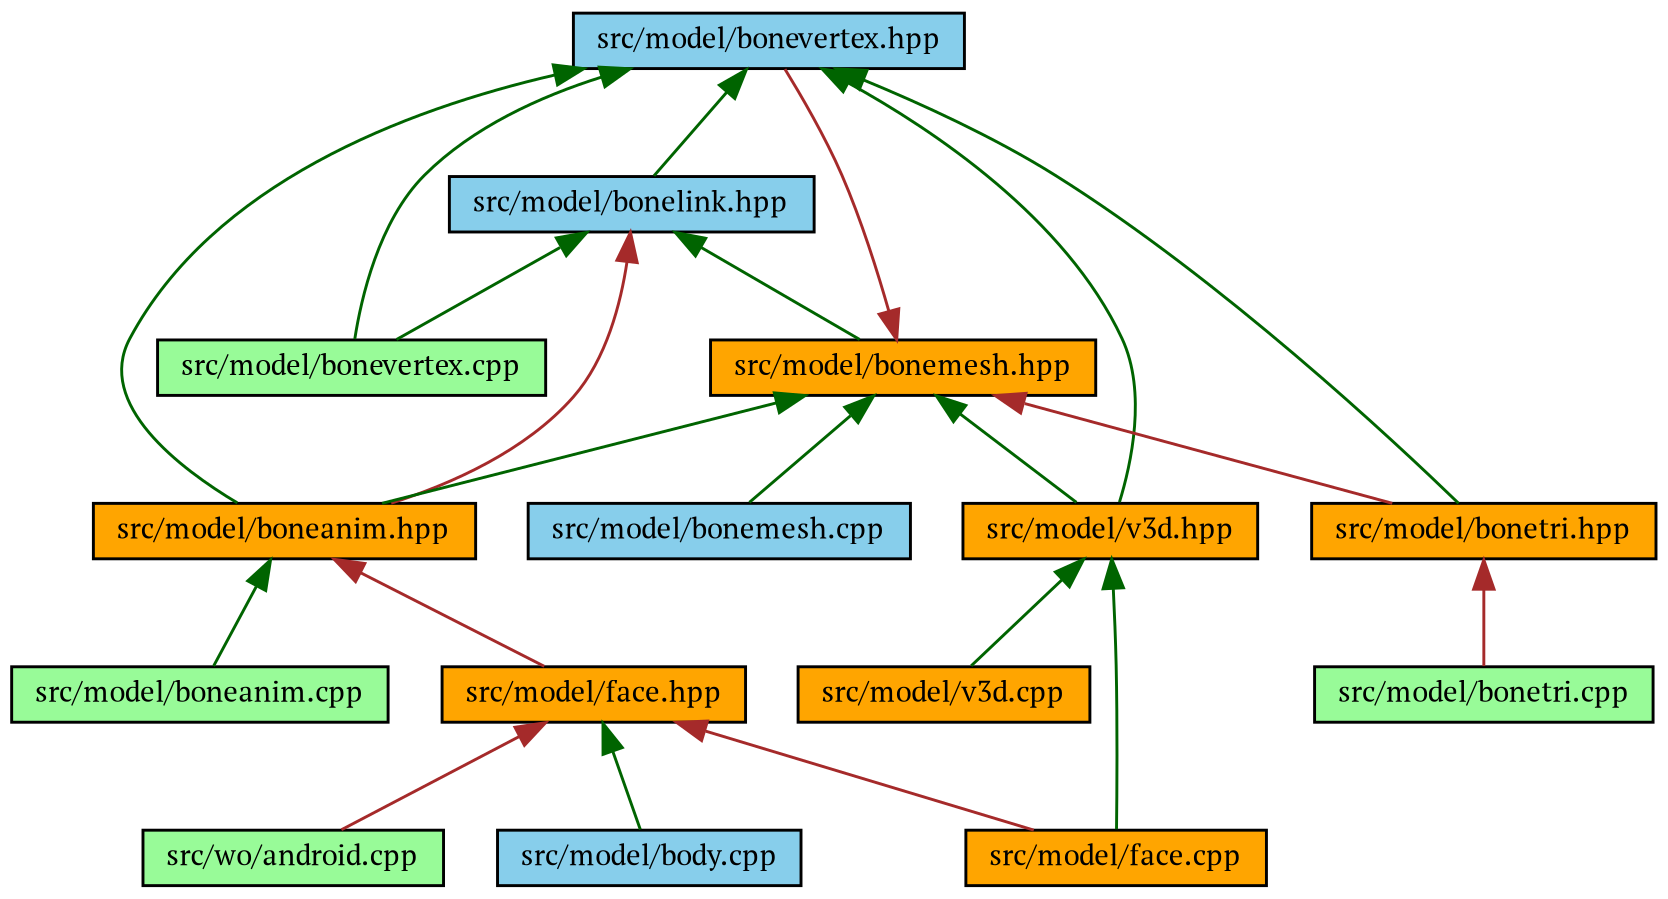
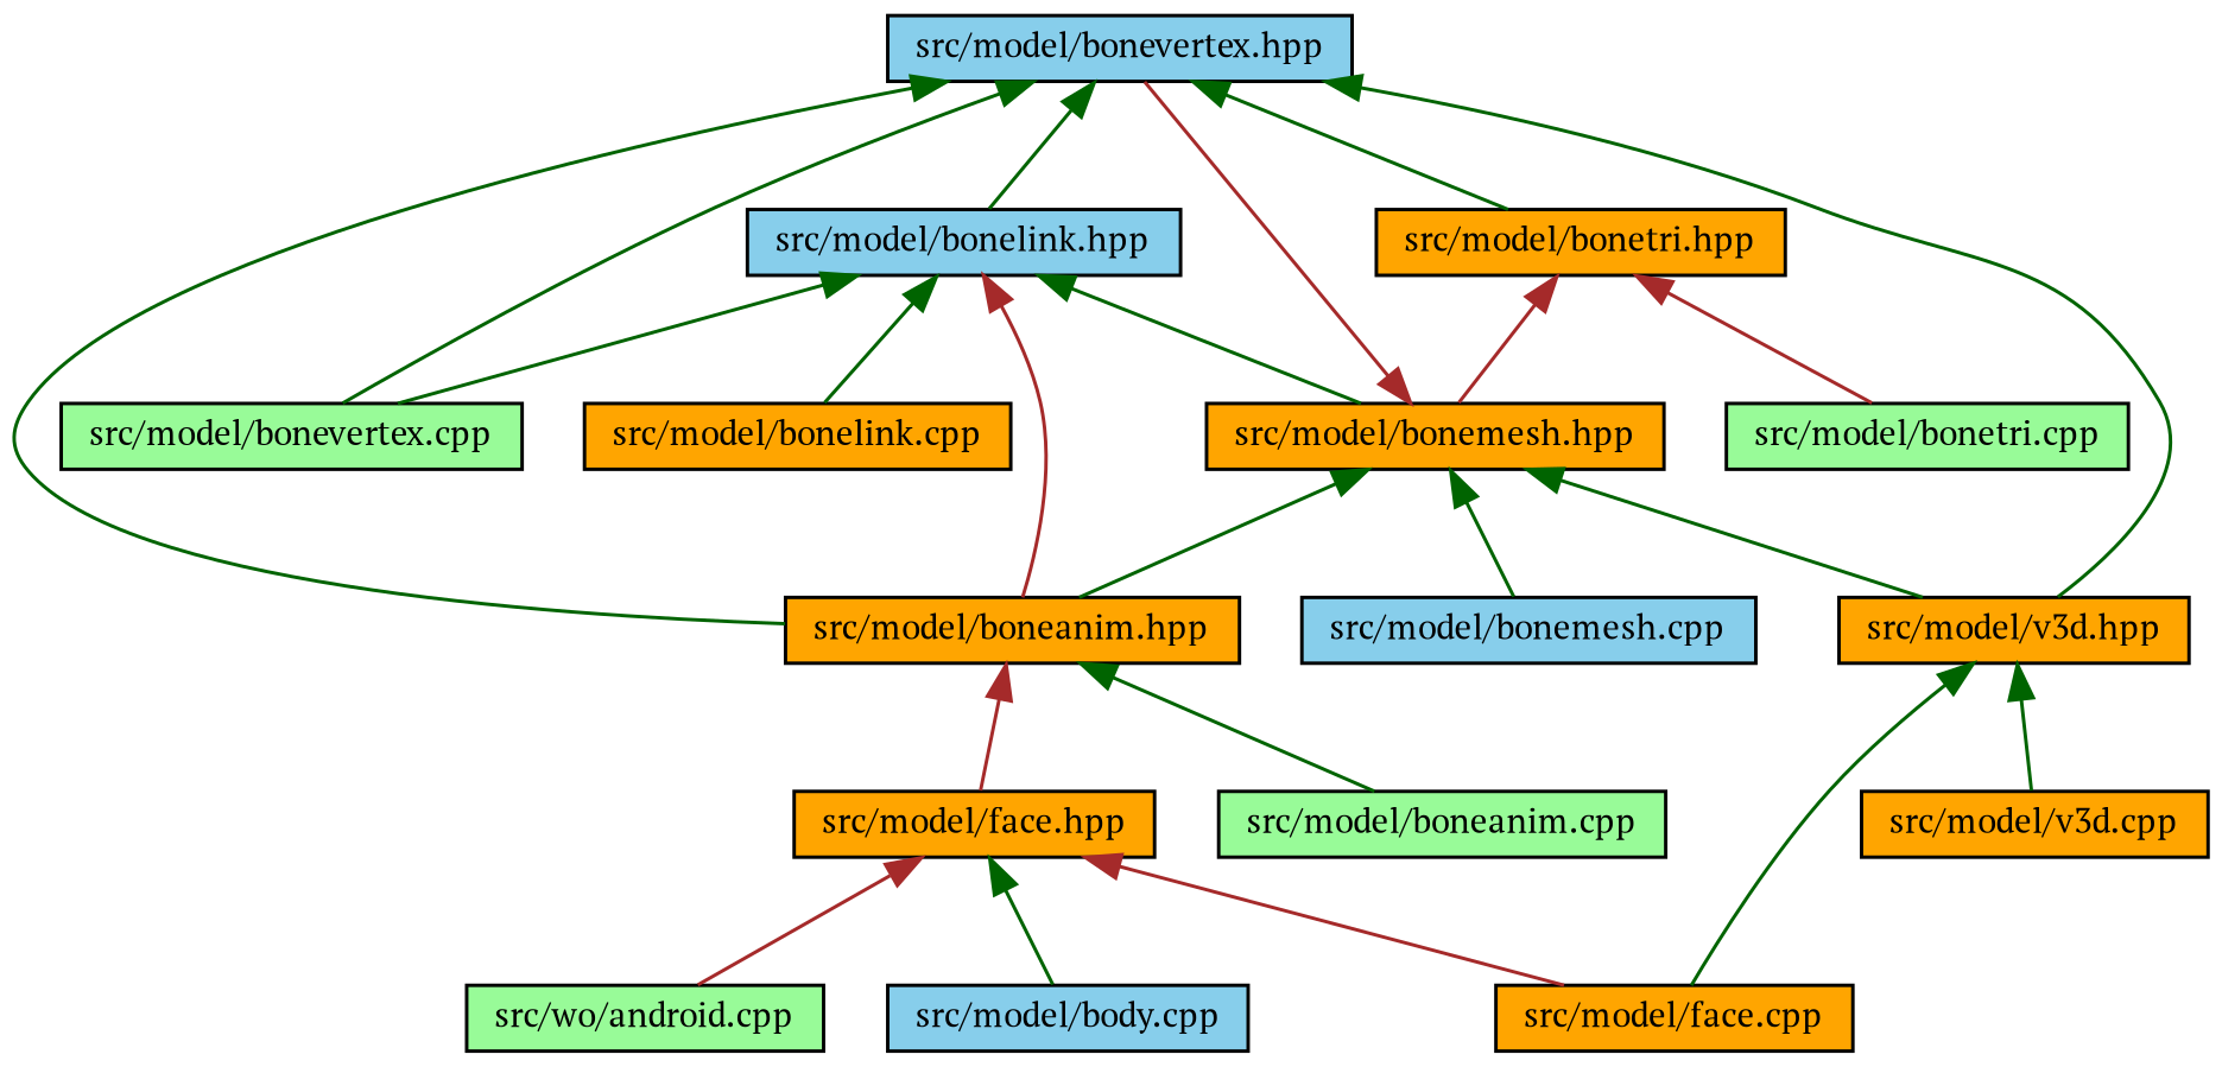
  digraph {
    fontname="PT Serif"
    node [color=black fillcolor=orange fontname="PT Serif" fontsize=10 shape=record style=filled]
    edge [color=darkgreen dir=back fontname="PT Serif" fontsize=10 labelfontname=FreeSans labelfontsize=10 style=solid]
    n1 [fillcolor=skyblue fontcolor=black height=0.2 label="src/model/bonevertex.hpp" width=0.4]
    n2 [height=0.2 label="src/model/boneanim.hpp" width=0.4]
    n3 [fillcolor=skyblue height=0.2 label="src/model/bonelink.hpp" width=0.4]
    n4 [height=0.2 label="src/model/v3d.hpp" width=0.4]
    n5 [fillcolor=palegreen height=0.2 label="src/model/bonevertex.cpp" width=0.4]
    n6 [height=0.2 label="src/model/bonetri.hpp" width=0.4]
    n7 [fillcolor=palegreen height=0.2 label="src/model/boneanim.cpp" width=0.4]
    n8 [height=0.2 label="src/model/face.hpp" width=0.4]
    n9 [height=0.2 label="src/model/bonemesh.hpp" width=0.4]
+   n10 [height=0.2 label="src/model/bonelink.cpp" width=0.4]
    n11 [fillcolor=skyblue height=0.2 label="src/model/bonemesh.cpp" width=0.4]
    n12 [height=0.2 label="src/model/face.cpp" width=0.4]
    n13 [height=0.2 label="src/model/v3d.cpp" width=0.4]
    n14 [fillcolor=palegreen height=0.2 label="src/model/bonetri.cpp" width=0.4]
    n15 [fillcolor=palegreen height=0.2 label="src/wo/android.cpp" width=0.4]
    n16 [fillcolor=skyblue height=0.2 label="src/model/body.cpp" width=0.4]
    n1 -> n2
    n1 -> n3
    n1 -> n4
    n1 -> n5
    n1 -> n6
    n2 -> n7
    n2 -> n8 [color=brown]
    n3 -> n2 [color=brown]
    n3 -> n5
    n3 -> n9
+   n3 -> n10
    n4 -> n12
    n4 -> n13
-   n9 -> n6 [color=brown]
+   n6 -> n9 [color=brown]
    n6 -> n14 [color=brown]
    n8 -> n12 [color=brown]
    n8 -> n15 [color=brown]
    n8 -> n16
    n9 -> n1 [color=brown]
    n9 -> n2
    n9 -> n4
    n9 -> n11
  }
